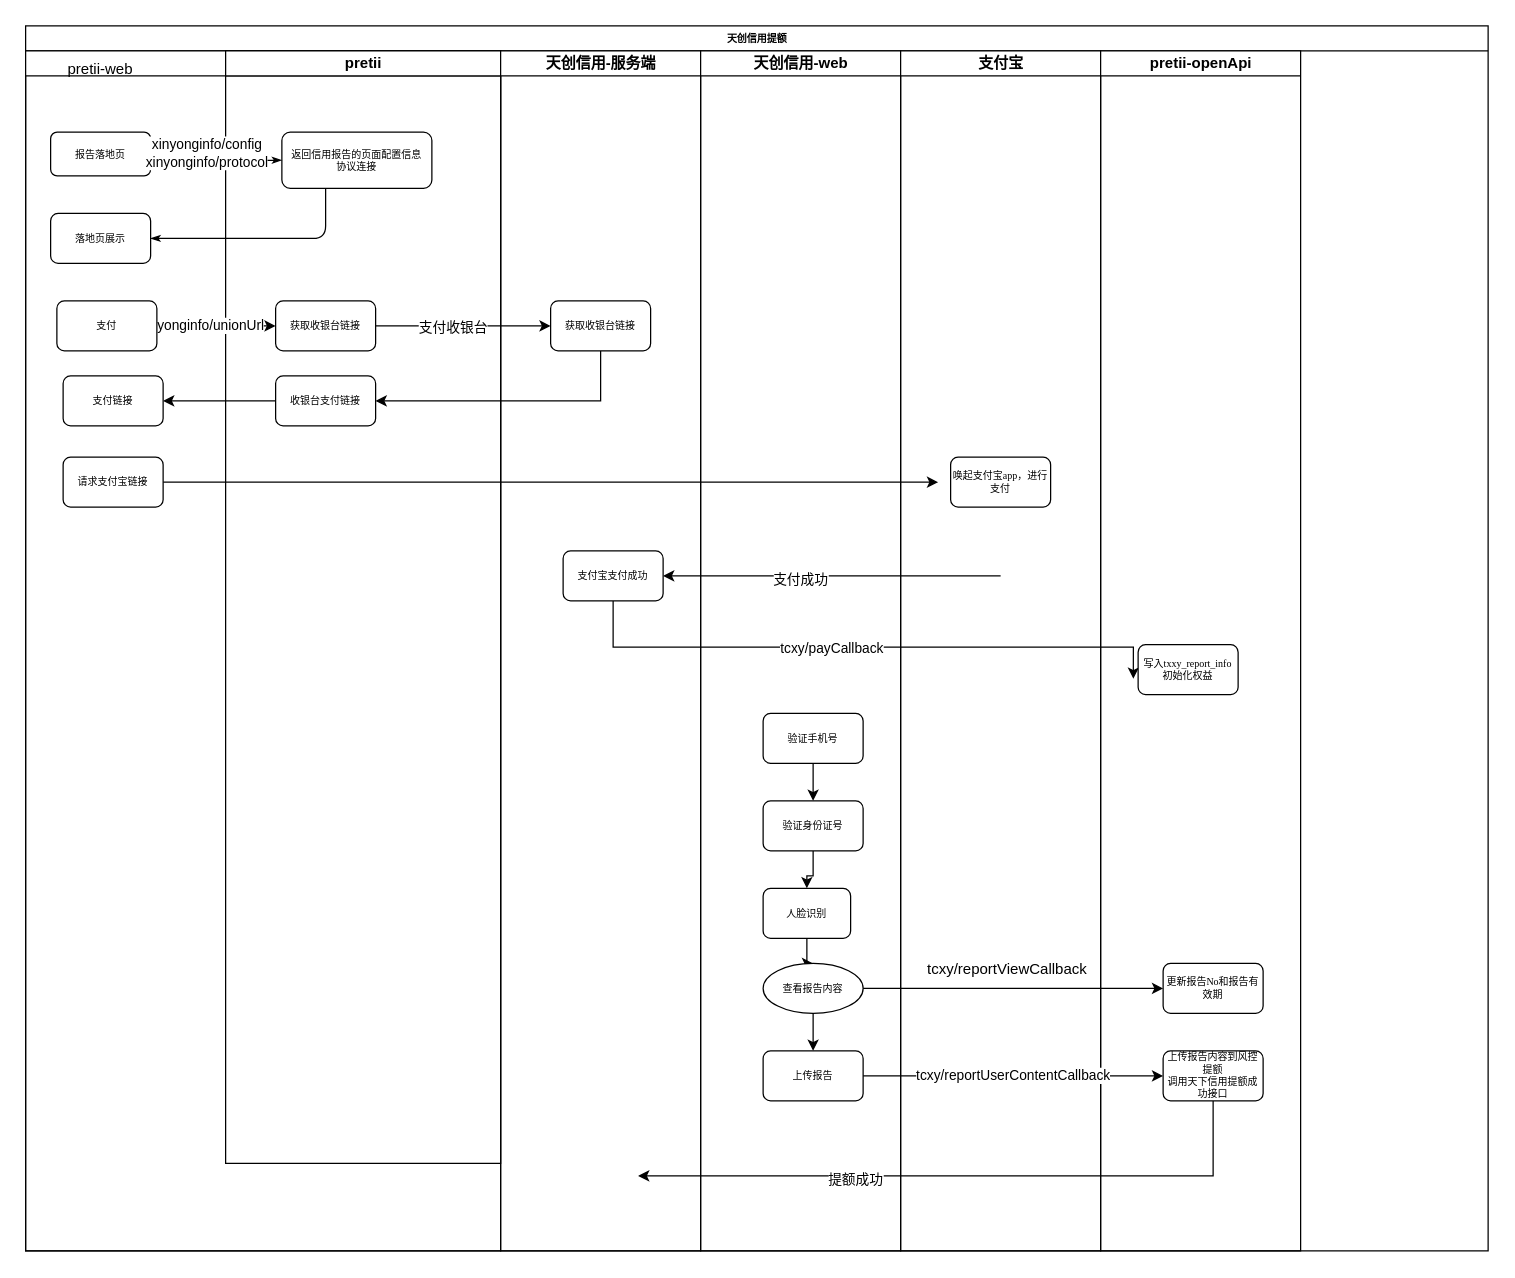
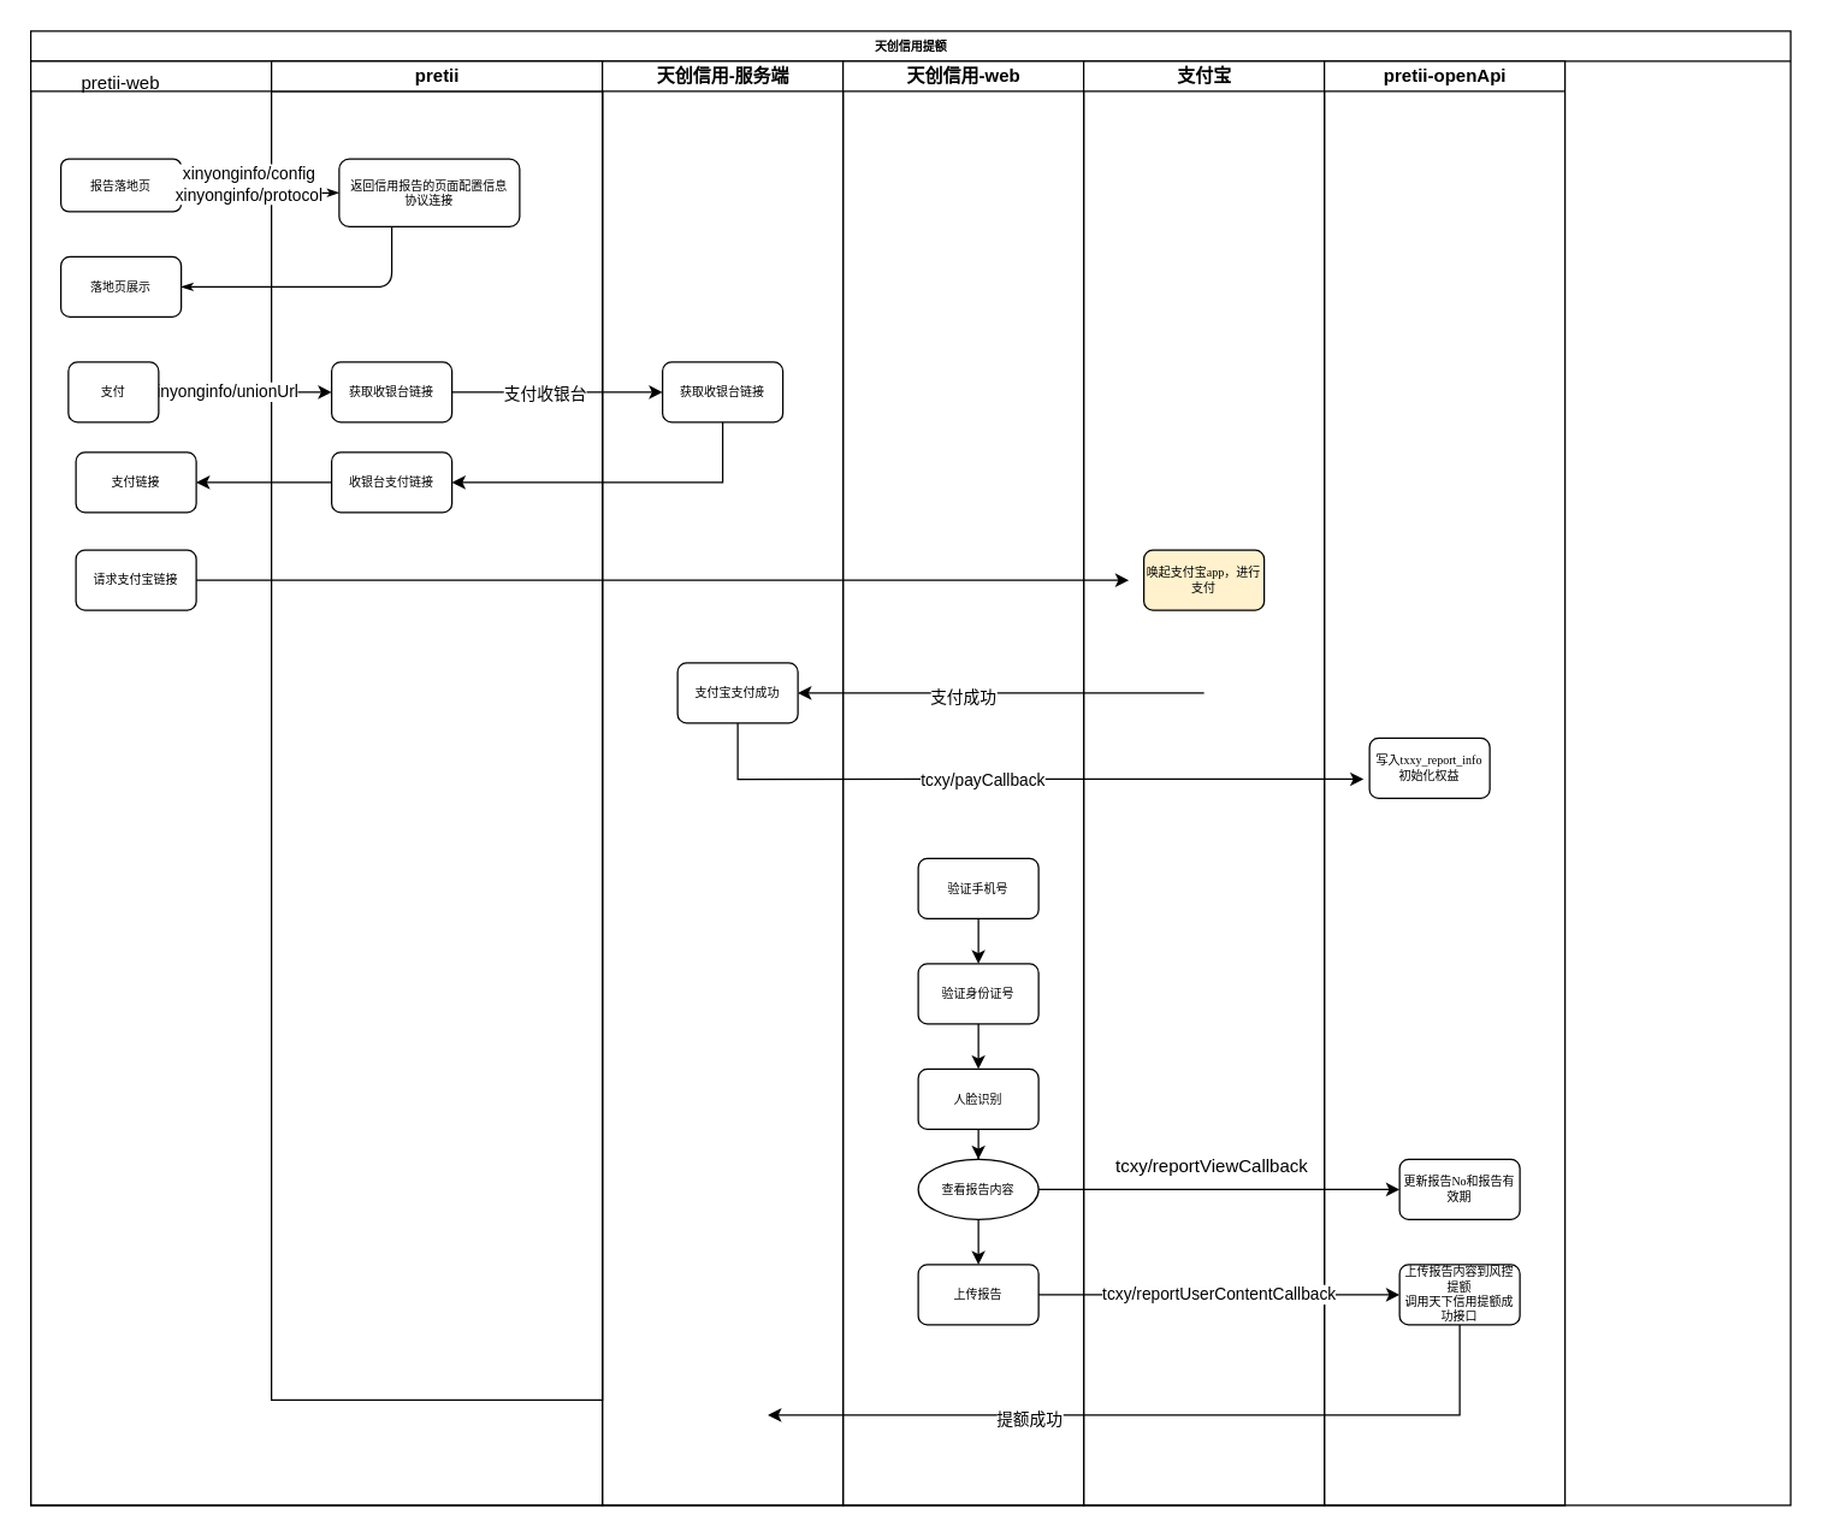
  <mxCell id="0" />
  <mxCell id="1" parent="0" />
  <mxCell id="2" value="" style="endArrow=classic;html=1;rounded=0;entryX=1;entryY=0.5;entryDx=0;entryDy=0;" edge="1" parent="1" target="25"><mxGeometry width="50" height="50" relative="1" as="geometry"><mxPoint x="800" y="460" as="sourcePoint" /><mxPoint x="620" y="280" as="targetPoint" /></mxGeometry></mxCell>
  <mxCell id="3" value="支付成功" style="edgeLabel;html=1;align=center;verticalAlign=middle;resizable=0;points=[];" vertex="1" connectable="0" parent="2"><mxGeometry x="0.189" y="2" relative="1" as="geometry"><mxPoint as="offset" /></mxGeometry></mxCell>
  <mxCell id="4" value="天创信用提额" style="swimlane;html=1;childLayout=stackLayout;startSize=20;rounded=0;shadow=0;labelBackgroundColor=none;strokeWidth=1;fontFamily=Verdana;fontSize=8;align=center;" parent="1" vertex="1"><mxGeometry x="20" y="20" width="1170" height="980" as="geometry" /></mxCell>
  <mxCell id="5" value="" style="swimlane;html=1;startSize=20;" parent="4" vertex="1"><mxGeometry y="20" width="380" height="960" as="geometry"><mxRectangle y="20" width="50" height="730" as="alternateBounds" /></mxGeometry></mxCell>
  <mxCell id="6" value="报告落地页" style="rounded=1;whiteSpace=wrap;html=1;shadow=0;labelBackgroundColor=none;strokeWidth=1;fontFamily=Verdana;fontSize=8;align=center;" parent="5" vertex="1"><mxGeometry x="20" y="65" width="80" height="35" as="geometry" /></mxCell>
  <mxCell id="7" value="落地页展示" style="rounded=1;whiteSpace=wrap;html=1;shadow=0;labelBackgroundColor=none;strokeWidth=1;fontFamily=Verdana;fontSize=8;align=center;" parent="5" vertex="1"><mxGeometry x="20" y="130" width="80" height="40" as="geometry" /></mxCell>
  <mxCell id="8" value="pretii" style="swimlane;html=1;startSize=20;" parent="5" vertex="1"><mxGeometry x="160" width="220" height="890" as="geometry"><mxRectangle x="160" width="70" height="30" as="alternateBounds" /></mxGeometry></mxCell>
  <mxCell id="9" value="返回信用报告的页面配置信息&lt;br&gt;协议连接" style="rounded=1;whiteSpace=wrap;html=1;shadow=0;labelBackgroundColor=none;strokeWidth=1;fontFamily=Verdana;fontSize=8;align=center;" parent="8" vertex="1"><mxGeometry x="45" y="65" width="120" height="45" as="geometry" /></mxCell>
  <mxCell id="10" value="获取收银台链接" style="rounded=1;whiteSpace=wrap;html=1;shadow=0;labelBackgroundColor=none;strokeWidth=1;fontFamily=Verdana;fontSize=8;align=center;" vertex="1" parent="8"><mxGeometry x="40" y="200" width="80" height="40" as="geometry" /></mxCell>
  <mxCell id="11" value="收银台支付链接" style="rounded=1;whiteSpace=wrap;html=1;shadow=0;labelBackgroundColor=none;strokeWidth=1;fontFamily=Verdana;fontSize=8;align=center;" vertex="1" parent="8"><mxGeometry x="40" y="260" width="80" height="40" as="geometry" /></mxCell>
  <mxCell id="12" style="edgeStyle=orthogonalEdgeStyle;rounded=1;html=1;labelBackgroundColor=none;startArrow=none;startFill=0;startSize=5;endArrow=classicThin;endFill=1;endSize=5;jettySize=auto;orthogonalLoop=1;strokeWidth=1;fontFamily=Verdana;fontSize=8" parent="5" source="6" target="9" edge="1"><mxGeometry relative="1" as="geometry" /></mxCell>
  <mxCell id="13" value="xinyonginfo/config&lt;br&gt;xinyonginfo/protocol" style="edgeLabel;html=1;align=center;verticalAlign=middle;resizable=0;points=[];" vertex="1" connectable="0" parent="12"><mxGeometry x="-0.203" y="1" relative="1" as="geometry"><mxPoint as="offset" /></mxGeometry></mxCell>
  <mxCell id="14" style="edgeStyle=orthogonalEdgeStyle;rounded=1;html=1;labelBackgroundColor=none;startArrow=none;startFill=0;startSize=5;endArrow=classicThin;endFill=1;endSize=5;jettySize=auto;orthogonalLoop=1;strokeWidth=1;fontFamily=Verdana;fontSize=8" parent="5" source="9" target="7" edge="1"><mxGeometry relative="1" as="geometry"><Array as="points"><mxPoint x="240" y="150" /></Array></mxGeometry></mxCell>
  <mxCell id="15" value="" style="edgeStyle=orthogonalEdgeStyle;rounded=0;orthogonalLoop=1;jettySize=auto;html=1;" edge="1" parent="5" source="17" target="10"><mxGeometry relative="1" as="geometry" /></mxCell>
  <mxCell id="16" value="xinyonginfo/unionUrl" style="edgeLabel;html=1;align=center;verticalAlign=middle;resizable=0;points=[];" vertex="1" connectable="0" parent="15"><mxGeometry x="-0.271" y="1" relative="1" as="geometry"><mxPoint as="offset" /></mxGeometry></mxCell>
- <mxCell id="17" value="支付" style="rounded=1;whiteSpace=wrap;html=1;shadow=0;labelBackgroundColor=none;strokeWidth=1;fontFamily=Verdana;fontSize=8;align=center;" vertex="1" parent="5"><mxGeometry x="25" y="200" width="80" height="40" as="geometry" /></mxCell>
+ <mxCell id="17" value="支付" style="rounded=1;whiteSpace=wrap;html=1;shadow=0;labelBackgroundColor=none;strokeWidth=1;fontFamily=Verdana;fontSize=8;align=center;" vertex="1" parent="5"><mxGeometry x="25" y="200" width="60" height="40" as="geometry" /></mxCell>
  <mxCell id="18" value="" style="edgeStyle=orthogonalEdgeStyle;rounded=0;orthogonalLoop=1;jettySize=auto;html=1;entryX=1;entryY=0.5;entryDx=0;entryDy=0;" edge="1" parent="5" source="11" target="19"><mxGeometry relative="1" as="geometry"><mxPoint x="140" y="280.0" as="targetPoint" /></mxGeometry></mxCell>
  <mxCell id="19" value="支付链接" style="rounded=1;whiteSpace=wrap;html=1;shadow=0;labelBackgroundColor=none;strokeWidth=1;fontFamily=Verdana;fontSize=8;align=center;" vertex="1" parent="5"><mxGeometry x="30" y="260" width="80" height="40" as="geometry" /></mxCell>
  <mxCell id="20" style="edgeStyle=orthogonalEdgeStyle;rounded=0;orthogonalLoop=1;jettySize=auto;html=1;exitX=1;exitY=0.5;exitDx=0;exitDy=0;" edge="1" parent="5" source="21"><mxGeometry relative="1" as="geometry"><mxPoint x="730" y="345" as="targetPoint" /></mxGeometry></mxCell>
  <mxCell id="21" value="请求支付宝链接" style="rounded=1;whiteSpace=wrap;html=1;shadow=0;labelBackgroundColor=none;strokeWidth=1;fontFamily=Verdana;fontSize=8;align=center;" vertex="1" parent="5"><mxGeometry x="30" y="325" width="80" height="40" as="geometry" /></mxCell>
  <mxCell id="22" value="pretii-web" style="text;html=1;strokeColor=none;fillColor=none;align=center;verticalAlign=middle;whiteSpace=wrap;rounded=0;" vertex="1" parent="5"><mxGeometry x="30" width="60" height="30" as="geometry" /></mxCell>
  <mxCell id="23" value="天创信用-服务端" style="swimlane;html=1;startSize=20;" parent="4" vertex="1"><mxGeometry x="380" y="20" width="160" height="960" as="geometry" /></mxCell>
  <mxCell id="24" value="获取收银台链接" style="rounded=1;whiteSpace=wrap;html=1;shadow=0;labelBackgroundColor=none;strokeWidth=1;fontFamily=Verdana;fontSize=8;align=center;" vertex="1" parent="23"><mxGeometry x="40" y="200" width="80" height="40" as="geometry" /></mxCell>
  <mxCell id="25" value="支付宝支付成功" style="rounded=1;whiteSpace=wrap;html=1;shadow=0;labelBackgroundColor=none;strokeWidth=1;fontFamily=Verdana;fontSize=8;align=center;" vertex="1" parent="23"><mxGeometry x="50" y="400" width="80" height="40" as="geometry" /></mxCell>
  <mxCell id="26" value="天创信用-web" style="swimlane;html=1;startSize=20;" parent="4" vertex="1"><mxGeometry x="540" y="20" width="160" height="960" as="geometry" /></mxCell>
  <mxCell id="27" value="" style="edgeStyle=orthogonalEdgeStyle;rounded=0;orthogonalLoop=1;jettySize=auto;html=1;" edge="1" parent="26" source="28" target="29"><mxGeometry relative="1" as="geometry" /></mxCell>
  <mxCell id="28" value="验证手机号" style="rounded=1;whiteSpace=wrap;html=1;shadow=0;labelBackgroundColor=none;strokeWidth=1;fontFamily=Verdana;fontSize=8;align=center;" vertex="1" parent="26"><mxGeometry x="50" y="530" width="80" height="40" as="geometry" /></mxCell>
  <mxCell id="29" value="验证身份证号" style="rounded=1;whiteSpace=wrap;html=1;shadow=0;labelBackgroundColor=none;strokeWidth=1;fontFamily=Verdana;fontSize=8;align=center;" vertex="1" parent="26"><mxGeometry x="50" y="600" width="80" height="40" as="geometry" /></mxCell>
  <mxCell id="30" value="" style="edgeStyle=orthogonalEdgeStyle;rounded=0;orthogonalLoop=1;jettySize=auto;html=1;" edge="1" parent="26" source="31" target="34"><mxGeometry relative="1" as="geometry" /></mxCell>
- <mxCell id="31" value="人脸识别" style="rounded=1;whiteSpace=wrap;html=1;shadow=0;labelBackgroundColor=none;strokeWidth=1;fontFamily=Verdana;fontSize=8;align=center;" vertex="1" parent="26"><mxGeometry x="50" y="670" width="70" height="40" as="geometry" /></mxCell>
+ <mxCell id="31" value="人脸识别" style="rounded=1;whiteSpace=wrap;html=1;shadow=0;labelBackgroundColor=none;strokeWidth=1;fontFamily=Verdana;fontSize=8;align=center;" vertex="1" parent="26"><mxGeometry x="50" y="670" width="80" height="40" as="geometry" /></mxCell>
  <mxCell id="32" value="" style="edgeStyle=orthogonalEdgeStyle;rounded=0;orthogonalLoop=1;jettySize=auto;html=1;" edge="1" parent="26" source="29" target="31"><mxGeometry relative="1" as="geometry" /></mxCell>
  <mxCell id="33" value="" style="edgeStyle=orthogonalEdgeStyle;rounded=0;orthogonalLoop=1;jettySize=auto;html=1;" edge="1" parent="26" source="34" target="35"><mxGeometry relative="1" as="geometry" /></mxCell>
  <mxCell id="34" value="查看报告内容" style="ellipse;whiteSpace=wrap;html=1;shadow=0;labelBackgroundColor=none;strokeWidth=1;fontFamily=Verdana;fontSize=8;align=center;" vertex="1" parent="26"><mxGeometry x="50" y="730" width="80" height="40" as="geometry" /></mxCell>
  <mxCell id="35" value="上传报告" style="rounded=1;whiteSpace=wrap;html=1;shadow=0;labelBackgroundColor=none;strokeWidth=1;fontFamily=Verdana;fontSize=8;align=center;" vertex="1" parent="26"><mxGeometry x="50" y="800" width="80" height="40" as="geometry" /></mxCell>
  <mxCell id="36" value="支付宝" style="swimlane;html=1;startSize=20;" parent="4" vertex="1"><mxGeometry x="700" y="20" width="160" height="960" as="geometry" /></mxCell>
- <mxCell id="37" value="唤起支付宝app，进行支付" style="rounded=1;whiteSpace=wrap;html=1;shadow=0;labelBackgroundColor=none;strokeWidth=1;fontFamily=Verdana;fontSize=8;align=center;" vertex="1" parent="36"><mxGeometry x="40" y="325" width="80" height="40" as="geometry" /></mxCell>
+ <mxCell id="37" value="唤起支付宝app，进行支付" style="rounded=1;whiteSpace=wrap;html=1;shadow=0;labelBackgroundColor=none;strokeWidth=1;fontFamily=Verdana;fontSize=8;align=center;fillColor=#fff2cc;" vertex="1" parent="36"><mxGeometry x="40" y="325" width="80" height="40" as="geometry" /></mxCell>
  <mxCell id="38" value="tcxy/reportViewCallback" style="text;html=1;align=center;verticalAlign=middle;resizable=0;points=[];autosize=1;strokeColor=none;fillColor=none;" vertex="1" parent="36"><mxGeometry x="10" y="720" width="150" height="30" as="geometry" /></mxCell>
  <mxCell id="39" value="" style="edgeStyle=orthogonalEdgeStyle;rounded=0;orthogonalLoop=1;jettySize=auto;html=1;" edge="1" parent="4" source="10" target="24"><mxGeometry relative="1" as="geometry" /></mxCell>
  <mxCell id="40" value="支付收银台" style="edgeLabel;html=1;align=center;verticalAlign=middle;resizable=0;points=[];" vertex="1" connectable="0" parent="39"><mxGeometry x="-0.303" y="1" relative="1" as="geometry"><mxPoint x="12" y="1" as="offset" /></mxGeometry></mxCell>
  <mxCell id="41" style="edgeStyle=orthogonalEdgeStyle;rounded=0;orthogonalLoop=1;jettySize=auto;html=1;exitX=0.5;exitY=1;exitDx=0;exitDy=0;entryX=1;entryY=0.5;entryDx=0;entryDy=0;" edge="1" parent="4" source="24" target="11"><mxGeometry relative="1" as="geometry"><mxPoint x="230" y="320.0" as="targetPoint" /></mxGeometry></mxCell>
  <mxCell id="42" style="edgeStyle=orthogonalEdgeStyle;rounded=0;orthogonalLoop=1;jettySize=auto;html=1;entryX=-0.048;entryY=0.682;entryDx=0;entryDy=0;entryPerimeter=0;" edge="1" parent="4" source="25" target="46"><mxGeometry relative="1" as="geometry"><Array as="points"><mxPoint x="470" y="497" /></Array></mxGeometry></mxCell>
  <mxCell id="43" value="&lt;div style=&quot;background-color: rgb(43, 43, 43); color: rgb(169, 183, 198); font-family: &amp;quot;JetBrains Mono&amp;quot;, monospace; font-size: 11.3pt;&quot;&gt;&lt;br&gt;&lt;/div&gt;" style="edgeLabel;html=1;align=center;verticalAlign=middle;resizable=0;points=[];" vertex="1" connectable="0" parent="42"><mxGeometry x="-0.026" y="-1" relative="1" as="geometry"><mxPoint as="offset" /></mxGeometry></mxCell>
  <mxCell id="44" value="tcxy/payCallback" style="edgeLabel;html=1;align=center;verticalAlign=middle;resizable=0;points=[];" vertex="1" connectable="0" parent="42"><mxGeometry x="-0.118" relative="1" as="geometry"><mxPoint as="offset" /></mxGeometry></mxCell>
  <mxCell id="45" value="pretii-openApi" style="swimlane;html=1;startSize=20;" vertex="1" parent="4"><mxGeometry x="860" y="20" width="160" height="960" as="geometry" /></mxCell>
- <mxCell id="46" value="写入txxy_report_info&lt;br&gt;初始化权益" style="rounded=1;whiteSpace=wrap;html=1;shadow=0;labelBackgroundColor=none;strokeWidth=1;fontFamily=Verdana;fontSize=8;align=center;" vertex="1" parent="45"><mxGeometry x="30" y="475" width="80" height="40" as="geometry" /></mxCell>
+ <mxCell id="46" value="写入txxy_report_info&lt;br&gt;初始化权益" style="rounded=1;whiteSpace=wrap;html=1;shadow=0;labelBackgroundColor=none;strokeWidth=1;fontFamily=Verdana;fontSize=8;align=center;" vertex="1" parent="45"><mxGeometry x="30" y="450" width="80" height="40" as="geometry" /></mxCell>
  <mxCell id="47" value="更新报告No和报告有效期" style="rounded=1;whiteSpace=wrap;html=1;shadow=0;labelBackgroundColor=none;strokeWidth=1;fontFamily=Verdana;fontSize=8;align=center;" vertex="1" parent="45"><mxGeometry x="50" y="730" width="80" height="40" as="geometry" /></mxCell>
  <mxCell id="48" value="上传报告内容到风控&lt;br&gt;提额&lt;br&gt;调用天下信用提额成功接口" style="rounded=1;whiteSpace=wrap;html=1;shadow=0;labelBackgroundColor=none;strokeWidth=1;fontFamily=Verdana;fontSize=8;align=center;" vertex="1" parent="45"><mxGeometry x="50" y="800" width="80" height="40" as="geometry" /></mxCell>
  <mxCell id="49" value="" style="edgeStyle=orthogonalEdgeStyle;rounded=0;orthogonalLoop=1;jettySize=auto;html=1;" edge="1" parent="4" source="34" target="47"><mxGeometry relative="1" as="geometry" /></mxCell>
  <mxCell id="50" value="tcxy/reportUserContentCallback" style="edgeStyle=orthogonalEdgeStyle;rounded=0;orthogonalLoop=1;jettySize=auto;html=1;" edge="1" parent="4" source="35" target="48"><mxGeometry relative="1" as="geometry" /></mxCell>
  <mxCell id="51" value="" style="edgeStyle=orthogonalEdgeStyle;rounded=0;orthogonalLoop=1;jettySize=auto;html=1;" edge="1" parent="4" source="48"><mxGeometry relative="1" as="geometry"><mxPoint x="490" y="920" as="targetPoint" /><Array as="points"><mxPoint x="950" y="920" /></Array></mxGeometry></mxCell>
  <mxCell id="52" value="提额成功" style="edgeLabel;html=1;align=center;verticalAlign=middle;resizable=0;points=[];" vertex="1" connectable="0" parent="51"><mxGeometry x="0.334" y="2" relative="1" as="geometry"><mxPoint as="offset" /></mxGeometry></mxCell>
